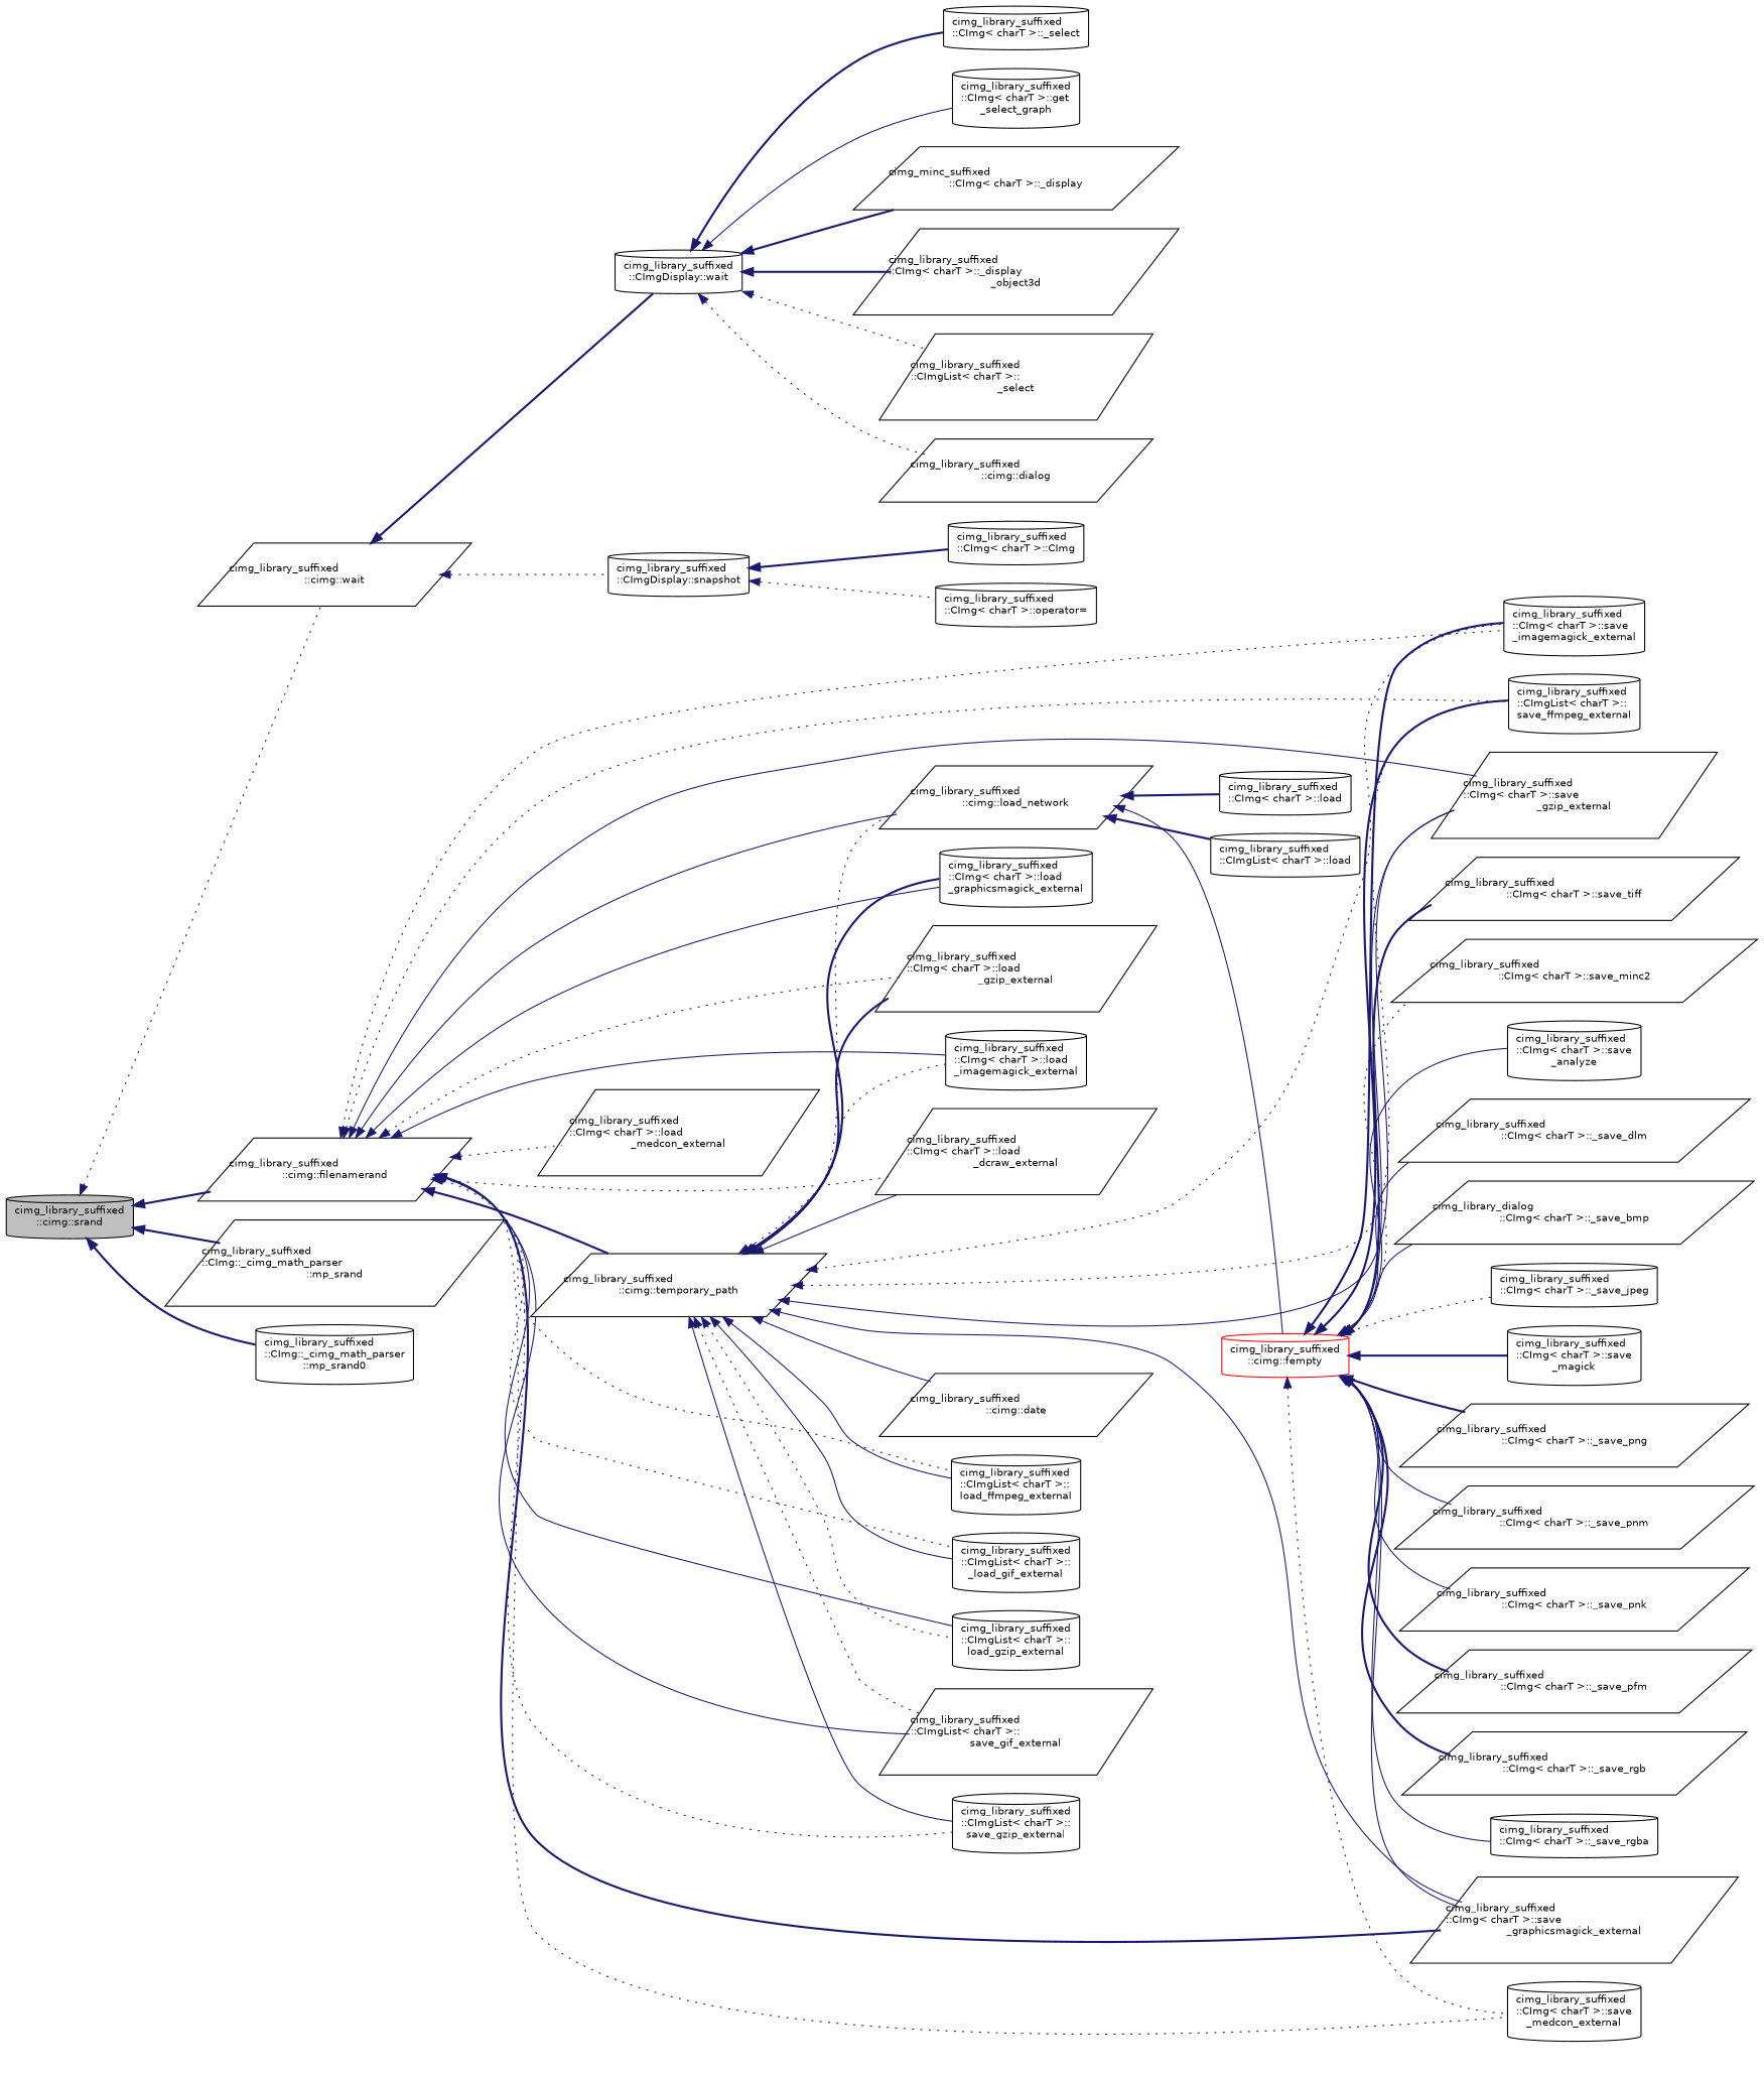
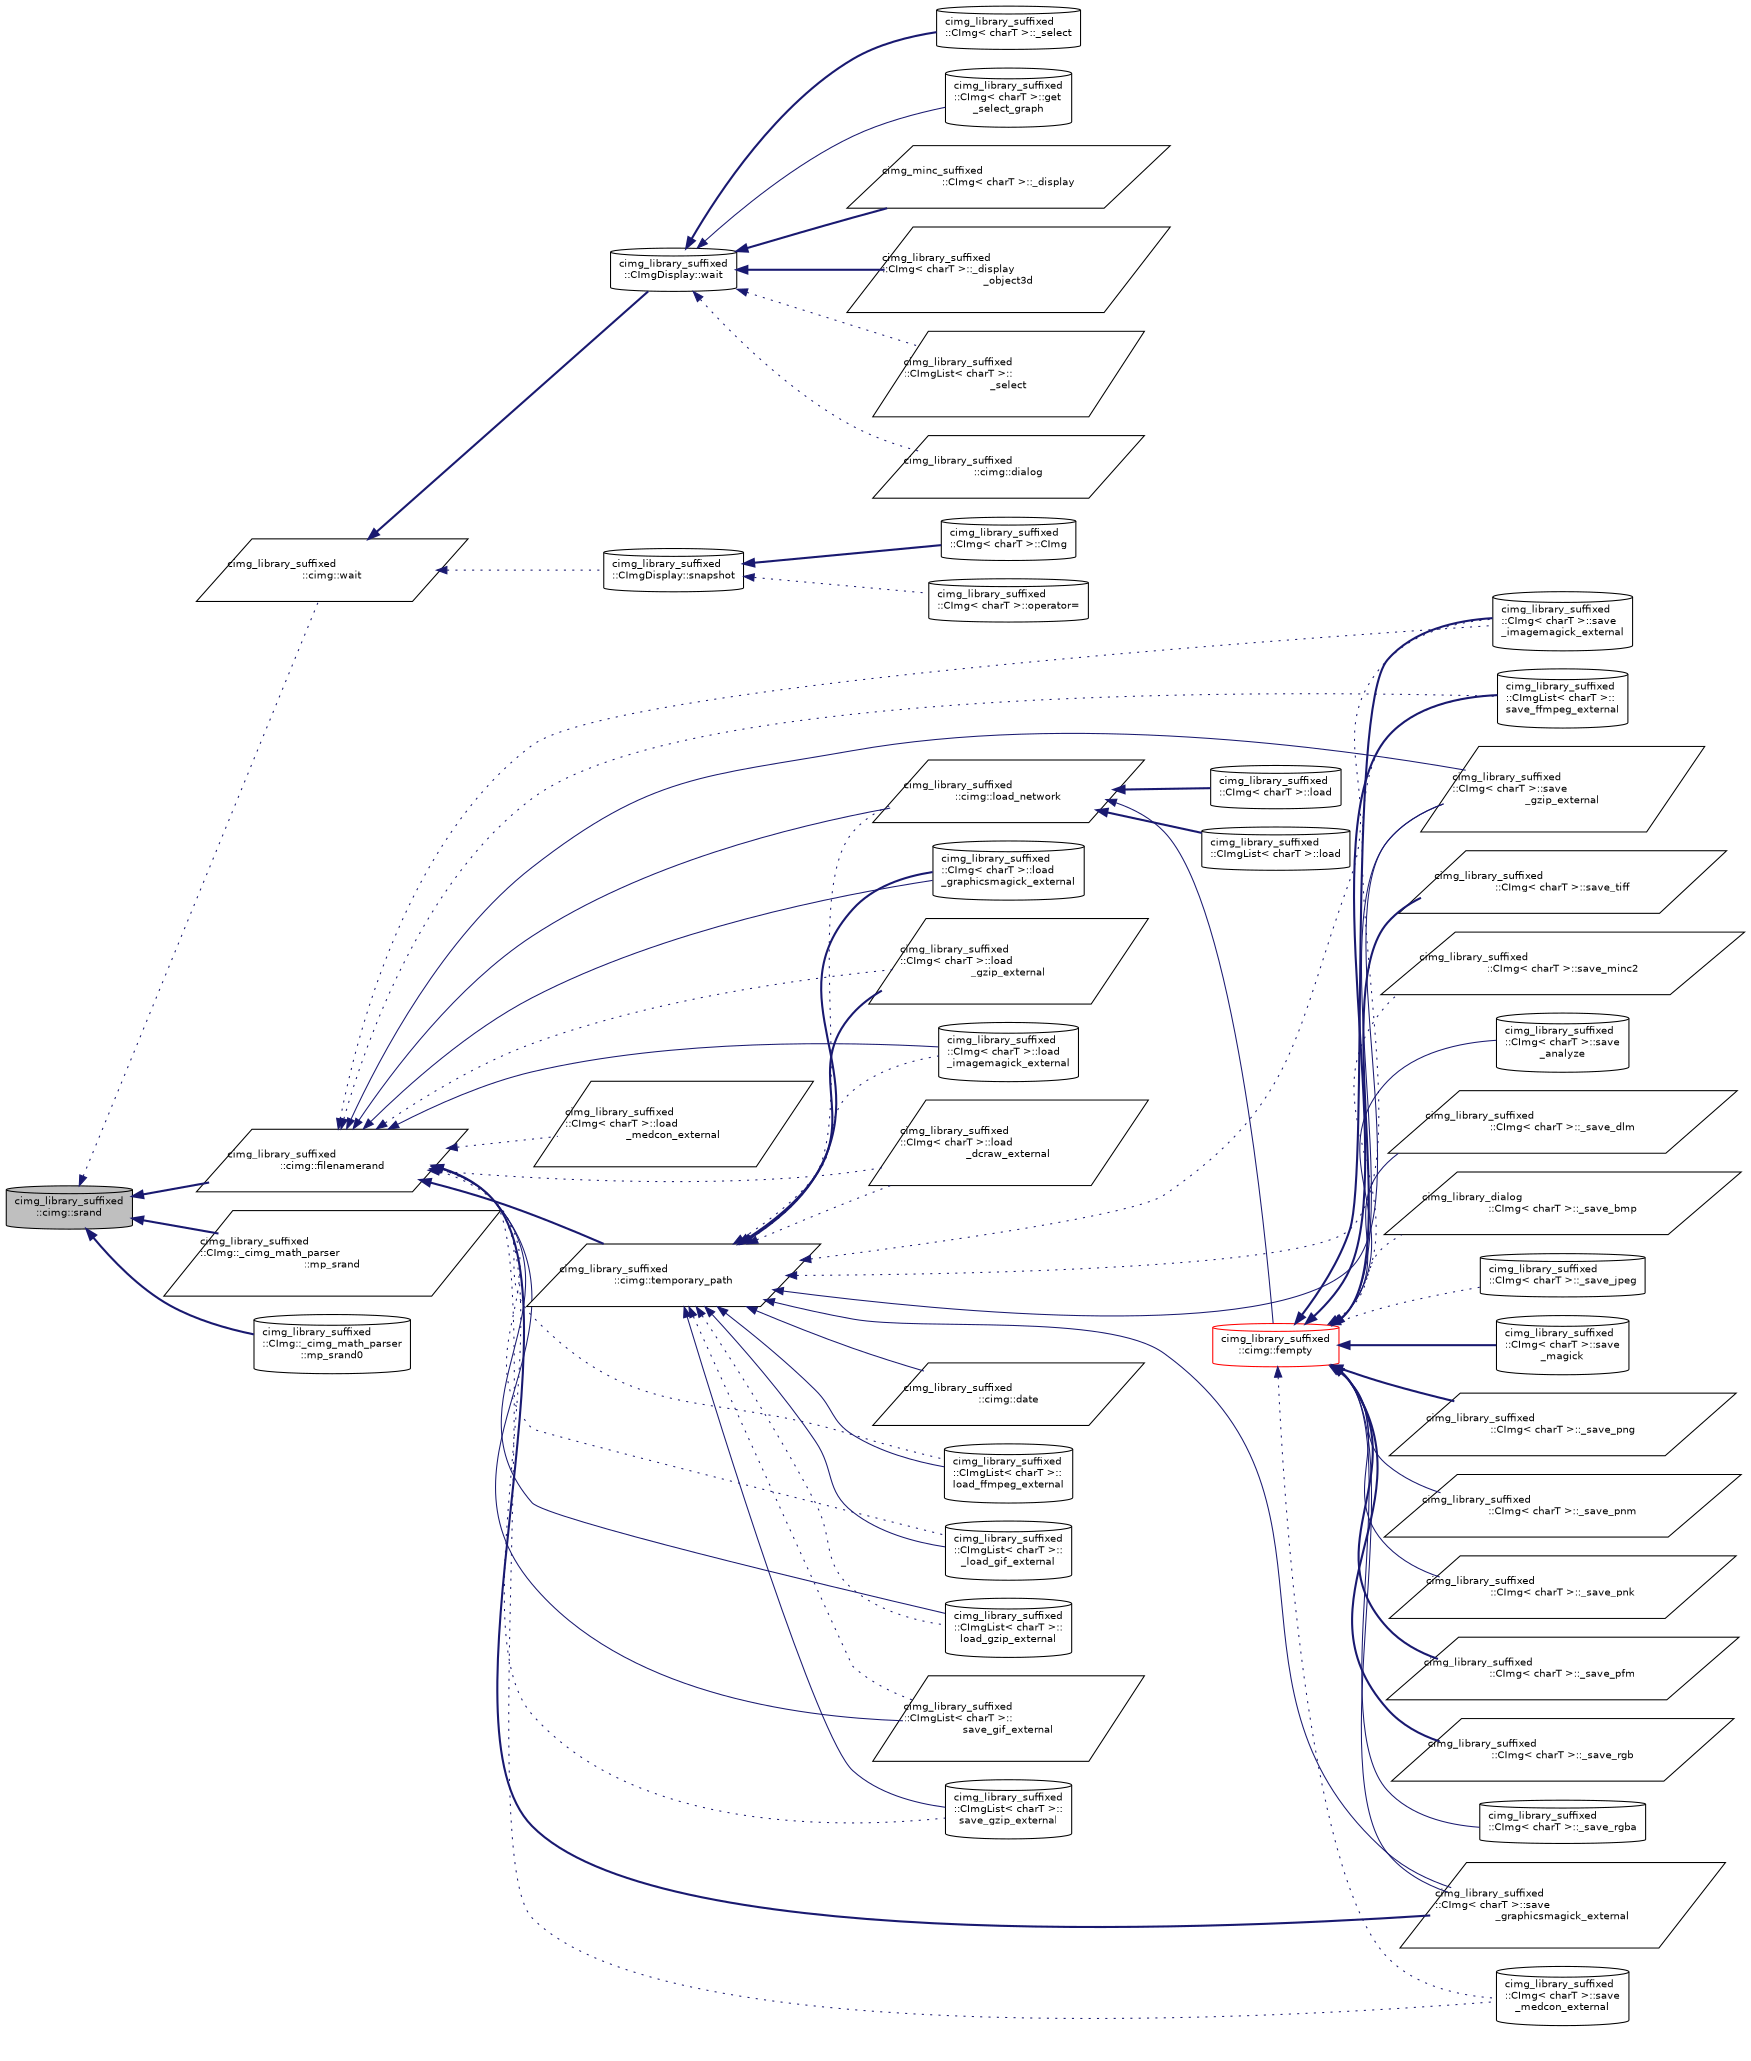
  digraph {
    rankdir=LR
    node [color=black fillcolor=white fontname=Helvetica fontsize=10 shape=parallelogram style=filled]
    edge [color=midnightblue dir=back fontname=Helvetica fontsize=10 labelfontname=Helvetica labelfontsize=10 style=dotted]
    n1 [fillcolor=grey75 fontcolor=black height=0.2 label="cimg_library_suffixed\l::cimg::srand" shape=cylinder width=0.4]
    n2 [height=0.2 label="cimg_library_suffixed\l::cimg::wait" width=0.4]
    n3 [height=0.2 label="cimg_library_suffixed\l::cimg::filenamerand" width=0.4]
    n4 [height=0.2 label="cimg_library_suffixed\l::CImg::_cimg_math_parser\l::mp_srand" width=0.4]
    n5 [height=0.2 label="cimg_library_suffixed\l::CImg::_cimg_math_parser\l::mp_srand0" shape=cylinder width=0.4]
    n6 [height=0.2 label="cimg_library_suffixed\l::CImgDisplay::wait" shape=cylinder width=0.4]
    n7 [height=0.2 label="cimg_library_suffixed\l::CImgDisplay::snapshot" shape=cylinder width=0.4]
    n8 [height=0.2 label="cimg_library_suffixed\l::CImg\< charT \>::load\l_graphicsmagick_external" shape=cylinder width=0.4]
    n9 [height=0.2 label="cimg_library_suffixed\l::CImg\< charT \>::load\l_gzip_external" width=0.4]
    n10 [height=0.2 label="cimg_library_suffixed\l::CImg\< charT \>::load\l_imagemagick_external" shape=cylinder width=0.4]
    n11 [height=0.2 label="cimg_library_suffixed\l::CImg\< charT \>::load\l_medcon_external" width=0.4]
    n12 [height=0.2 label="cimg_library_suffixed\l::CImg\< charT \>::load\l_dcraw_external" width=0.4]
    n13 [height=0.2 label="cimg_library_suffixed\l::CImg\< charT \>::save\l_gzip_external" width=0.4]
    n14 [height=0.2 label="cimg_library_suffixed\l::CImg\< charT \>::save\l_graphicsmagick_external" width=0.4]
    n15 [height=0.2 label="cimg_library_suffixed\l::CImg\< charT \>::save\l_imagemagick_external" shape=cylinder width=0.4]
    n16 [height=0.2 label="cimg_library_suffixed\l::CImg\< charT \>::save\l_medcon_external" shape=cylinder width=0.4]
    n17 [height=0.2 label="cimg_library_suffixed\l::CImgList\< charT \>::\lload_ffmpeg_external" shape=cylinder width=0.4]
    n18 [height=0.2 label="cimg_library_suffixed\l::CImgList\< charT \>::\l_load_gif_external" shape=cylinder width=0.4]
    n19 [height=0.2 label="cimg_library_suffixed\l::CImgList\< charT \>::\lload_gzip_external" shape=cylinder width=0.4]
    n20 [height=0.2 label="cimg_library_suffixed\l::CImgList\< charT \>::\lsave_gif_external" width=0.4]
    n21 [height=0.2 label="cimg_library_suffixed\l::CImgList\< charT \>::\lsave_gzip_external" shape=cylinder width=0.4]
    n22 [height=0.2 label="cimg_library_suffixed\l::CImgList\< charT \>::\lsave_ffmpeg_external" shape=cylinder width=0.4]
    n23 [height=0.2 label="cimg_library_suffixed\l::cimg::temporary_path" width=0.4]
    n24 [height=0.2 label="cimg_library_suffixed\l::cimg::load_network" width=0.4]
    n25 [height=0.2 label="cimg_library_suffixed\l::CImg\< charT \>::_select" shape=cylinder width=0.4]
    n26 [height=0.2 label="cimg_library_suffixed\l::CImg\< charT \>::get\l_select_graph" shape=cylinder width=0.4]
    n27 [height=0.2 label="cimg_minc_suffixed\l::CImg\< charT \>::_display" width=0.4]
    n28 [height=0.2 label="cimg_library_suffixed\l::CImg\< charT \>::_display\l_object3d" width=0.4]
    n29 [height=0.2 label="cimg_library_suffixed\l::CImgList\< charT \>::\l_select" width=0.4]
    n30 [height=0.2 label="cimg_library_suffixed\l::cimg::dialog" width=0.4]
    n31 [height=0.2 label="cimg_library_suffixed\l::CImg\< charT \>::CImg" shape=cylinder width=0.4]
    n32 [height=0.2 label="cimg_library_suffixed\l::CImg\< charT \>::operator=" shape=cylinder width=0.4]
    n33 [height=0.2 label="cimg_library_suffixed\l::cimg::date" width=0.4]
    n34 [color=red height=0.2 label="cimg_library_suffixed\l::cimg::fempty" shape=cylinder width=0.4]
    n35 [height=0.2 label="cimg_library_suffixed\l::CImg\< charT \>::load" shape=cylinder width=0.4]
    n36 [height=0.2 label="cimg_library_suffixed\l::CImgList\< charT \>::load" shape=cylinder width=0.4]
    n37 [height=0.2 label="cimg_library_suffixed\l::CImg\< charT \>::_save_dlm" width=0.4]
    n38 [height=0.2 label="cimg_library_dialog\l::CImg\< charT \>::_save_bmp" width=0.4]
    n39 [height=0.2 label="cimg_library_suffixed\l::CImg\< charT \>::_save_jpeg" shape=cylinder width=0.4]
    n40 [height=0.2 label="cimg_library_suffixed\l::CImg\< charT \>::save\l_magick" shape=cylinder width=0.4]
    n41 [height=0.2 label="cimg_library_suffixed\l::CImg\< charT \>::_save_png" width=0.4]
    n42 [height=0.2 label="cimg_library_suffixed\l::CImg\< charT \>::_save_pnm" width=0.4]
    n43 [height=0.2 label="cimg_library_suffixed\l::CImg\< charT \>::_save_pnk" width=0.4]
    n44 [height=0.2 label="cimg_library_suffixed\l::CImg\< charT \>::_save_pfm" width=0.4]
    n45 [height=0.2 label="cimg_library_suffixed\l::CImg\< charT \>::_save_rgb" width=0.4]
    n46 [height=0.2 label="cimg_library_suffixed\l::CImg\< charT \>::_save_rgba" shape=cylinder width=0.4]
    n47 [height=0.2 label="cimg_library_suffixed\l::CImg\< charT \>::save_tiff" width=0.4]
    n48 [height=0.2 label="cimg_library_suffixed\l::CImg\< charT \>::save_minc2" width=0.4]
    n49 [height=0.2 label="cimg_library_suffixed\l::CImg\< charT \>::save\l_analyze" shape=cylinder width=0.4]
    n1 -> n2
    n1 -> n3 [style=bold]
    n1 -> n4 [style=bold]
    n1 -> n5 [style=bold]
    n2 -> n6 [style=bold]
    n2 -> n7
    n3 -> n8 [style=solid]
    n3 -> n9
    n3 -> n10 [style=solid]
    n3 -> n11
    n3 -> n12
    n3 -> n13 [style=solid]
    n3 -> n14 [style=bold]
    n3 -> n15
    n3 -> n16
    n3 -> n17
    n3 -> n18
    n3 -> n19 [style=solid]
    n3 -> n20 [style=solid]
    n3 -> n21
    n3 -> n22
    n3 -> n23 [style=bold]
    n3 -> n24 [style=solid]
    n6 -> n25 [style=bold]
    n6 -> n26 [style=solid]
    n6 -> n27 [style=bold]
    n6 -> n28 [style=bold]
    n6 -> n29
    n6 -> n30
    n7 -> n31 [style=bold]
    n7 -> n32
    n23 -> n8 [style=bold]
    n23 -> n9 [style=bold]
    n23 -> n10
-   n23 -> n12 [style=solid]
+   n23 -> n12
    n23 -> n13 [style=solid]
    n23 -> n14 [style=solid]
    n23 -> n15
    n23 -> n17 [style=solid]
    n23 -> n18 [style=solid]
    n23 -> n19
    n23 -> n20
    n23 -> n21 [style=solid]
    n23 -> n22
    n23 -> n24
    n23 -> n33 [style=solid]
    n24 -> n34 [style=solid]
    n24 -> n35 [style=bold]
    n24 -> n36 [style=bold]
    n34 -> n13 [style=solid]
    n34 -> n14 [style=solid]
    n34 -> n15 [style=bold]
    n34 -> n16
    n34 -> n22 [style=bold]
    n34 -> n37 [style=solid]
-   n34 -> n38 [style=solid]
+   n34 -> n38
    n34 -> n39
    n34 -> n40 [style=bold]
    n34 -> n41 [style=bold]
    n34 -> n42 [style=solid]
    n34 -> n43 [style=solid]
    n34 -> n44 [style=bold]
    n34 -> n45 [style=bold]
    n34 -> n46 [style=solid]
    n34 -> n47 [style=bold]
    n34 -> n48
    n34 -> n49 [style=solid]
  }
